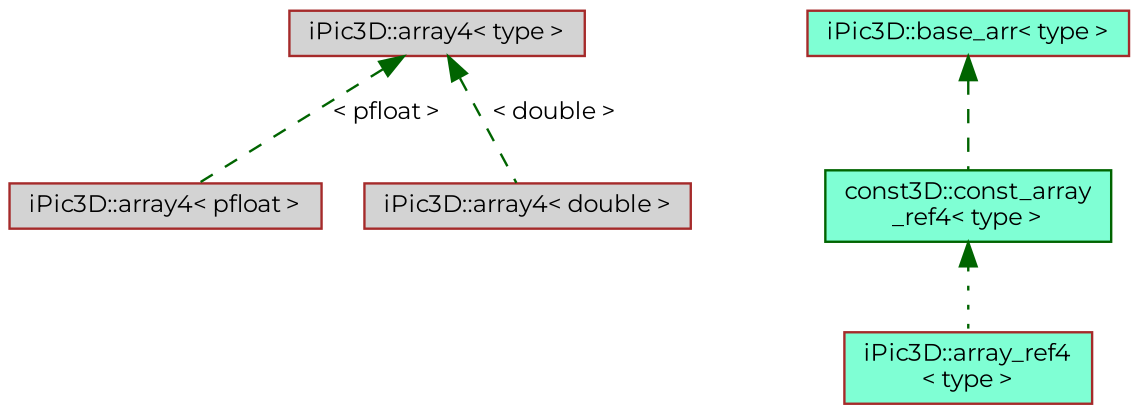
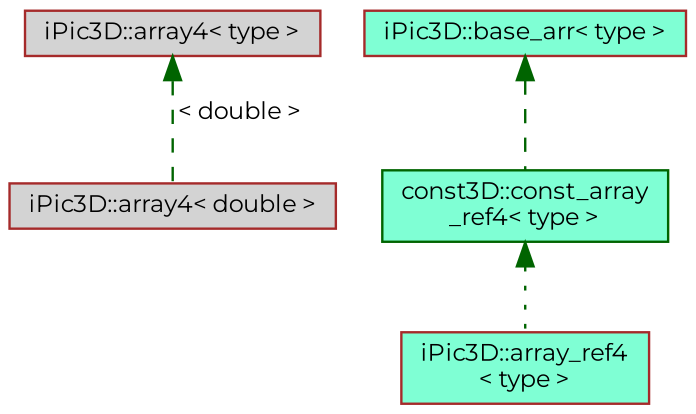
  digraph {
    fontname=Montserrat
    node [color=brown fillcolor=lightgrey fontname=Montserrat fontsize=10 shape=record style=filled]
    edge [color=darkgreen dir=back fontname=Montserrat fontsize=10 labelfontname=Helvetica labelfontsize=10 style=dashed]
    n1 [fontcolor=black height=0.2 label="iPic3D::array4\< type \>" width=0.4]
-   n2 [height=0.2 label="iPic3D::array4\< pfloat \>" width=0.4]
    n3 [height=0.2 label="iPic3D::array4\< double \>" width=0.4]
    n4 [fillcolor=aquamarine height=0.2 label="iPic3D::array_ref4\l\< type \>" width=0.4]
    n5 [color=darkgreen fillcolor=aquamarine height=0.2 label="const3D::const_array\l_ref4\< type \>" width=0.4]
    n6 [fillcolor=aquamarine height=0.2 label="iPic3D::base_arr\< type \>" width=0.4]
-   n1 -> n2 [label=" \< pfloat \>"]
    n1 -> n3 [label=" \< double \>"]
    n5 -> n4 [style=dotted]
    n6 -> n5
  }
